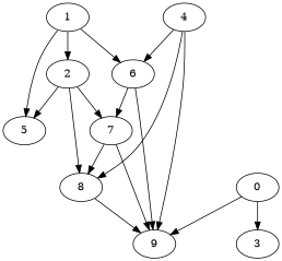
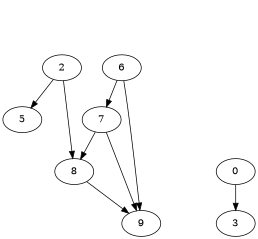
  digraph {
    node [Processor=2 Start=0 Weight=8]
    edge [Weight=48]
    7 [Start=57 Weight=3]
    9 [Start=68]
    8 [Start=60]
    2 [Start=5 Weight=5]
    5 [Start=10 Weight=7]
    3 [Processor=1 Start=20 Weight=10]
-   4 [Processor=1 Start=6 Weight=3]
    6 [Start=19]
    0 [Processor=1 Weight=6]
-   1 [Weight=5]
    7 -> 9 [Weight=34]
    7 -> 8 [Weight=15]
    8 -> 9 [Weight=39]
-   2 -> 7
    2 -> 8
    2 -> 5 [Weight=10]
-   4 -> 9 [Weight=39]
-   4 -> 8
-   4 -> 6 [Weight=10]
    6 -> 7 [Weight=15]
    6 -> 9 [Weight=29]
-   0 -> 9 [Weight=44]
    0 -> 3 [Weight=34]
-   1 -> 2
-   1 -> 5 [Weight=19]
-   1 -> 6 [Weight=39]
  }
